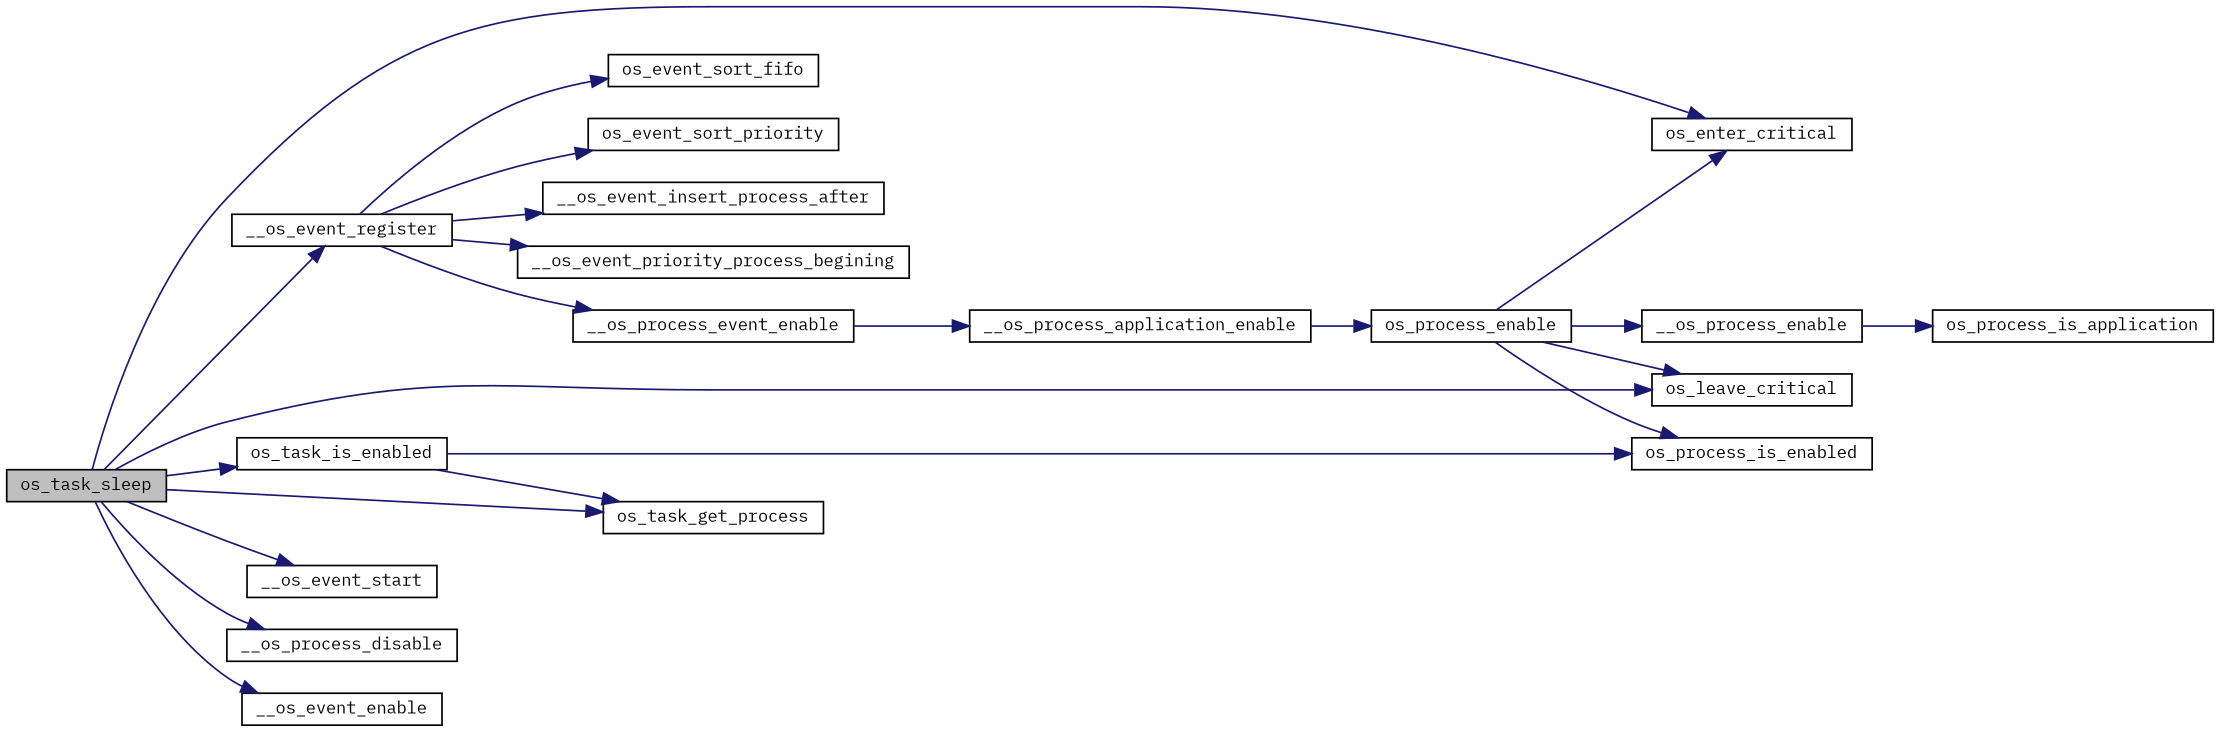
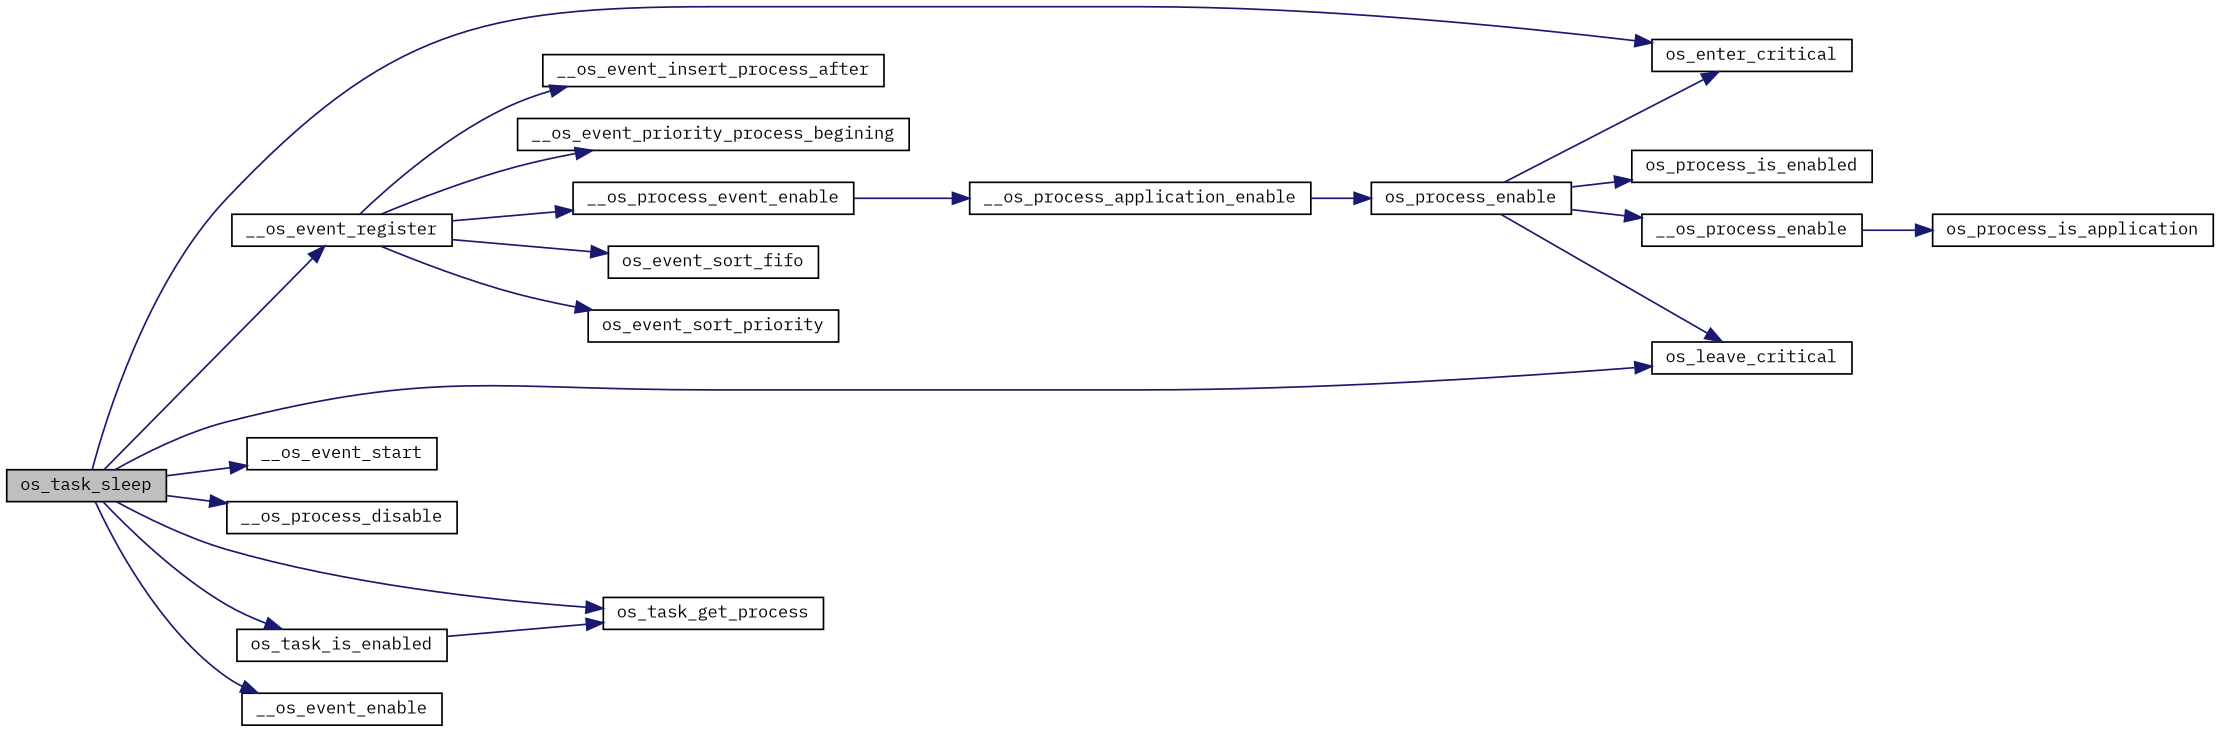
  digraph {
    fontname="IBM Plex Mono"
    rankdir=LR
    node [color=black fillcolor=white fontname="IBM Plex Mono" fontsize=10 shape=record style=filled]
    edge [color=midnightblue fontname="IBM Plex Mono" fontsize=10 labelfontname=FreeSans labelfontsize=10 style=solid]
    n1 [fillcolor=grey75 fontcolor=black height=0.2 label=os_task_sleep width=0.4]
    n2 [height=0.2 label=__os_event_register width=0.4]
    n3 [height=0.2 label=os_enter_critical width=0.4]
    n4 [height=0.2 label=os_leave_critical width=0.4]
    n5 [height=0.2 label=__os_event_start width=0.4]
    n6 [height=0.2 label=__os_process_disable width=0.4]
    n7 [height=0.2 label=os_task_get_process width=0.4]
    n8 [height=0.2 label=os_task_is_enabled width=0.4]
    n9 [height=0.2 label=__os_event_enable width=0.4]
    n10 [height=0.2 label=__os_event_insert_process_after width=0.4]
    n11 [height=0.2 label=__os_event_priority_process_begining width=0.4]
    n12 [height=0.2 label=__os_process_event_enable width=0.4]
    n13 [height=0.2 label=os_event_sort_fifo width=0.4]
    n14 [height=0.2 label=os_event_sort_priority width=0.4]
    n15 [height=0.2 label=os_process_is_enabled width=0.4]
    n16 [height=0.2 label=__os_process_application_enable width=0.4]
    n17 [height=0.2 label=os_process_enable width=0.4]
    n18 [height=0.2 label=__os_process_enable width=0.4]
    n19 [height=0.2 label=os_process_is_application width=0.4]
    n1 -> n2
    n1 -> n3
    n1 -> n4
    n1 -> n5
    n1 -> n6
    n1 -> n7
    n1 -> n8
    n1 -> n9
    n2 -> n10
    n2 -> n11
    n2 -> n12
    n2 -> n13
    n2 -> n14
    n8 -> n7
-   n8 -> n15
    n12 -> n16
    n16 -> n17
    n17 -> n3
    n17 -> n4
    n17 -> n15
    n17 -> n18
    n18 -> n19
  }
